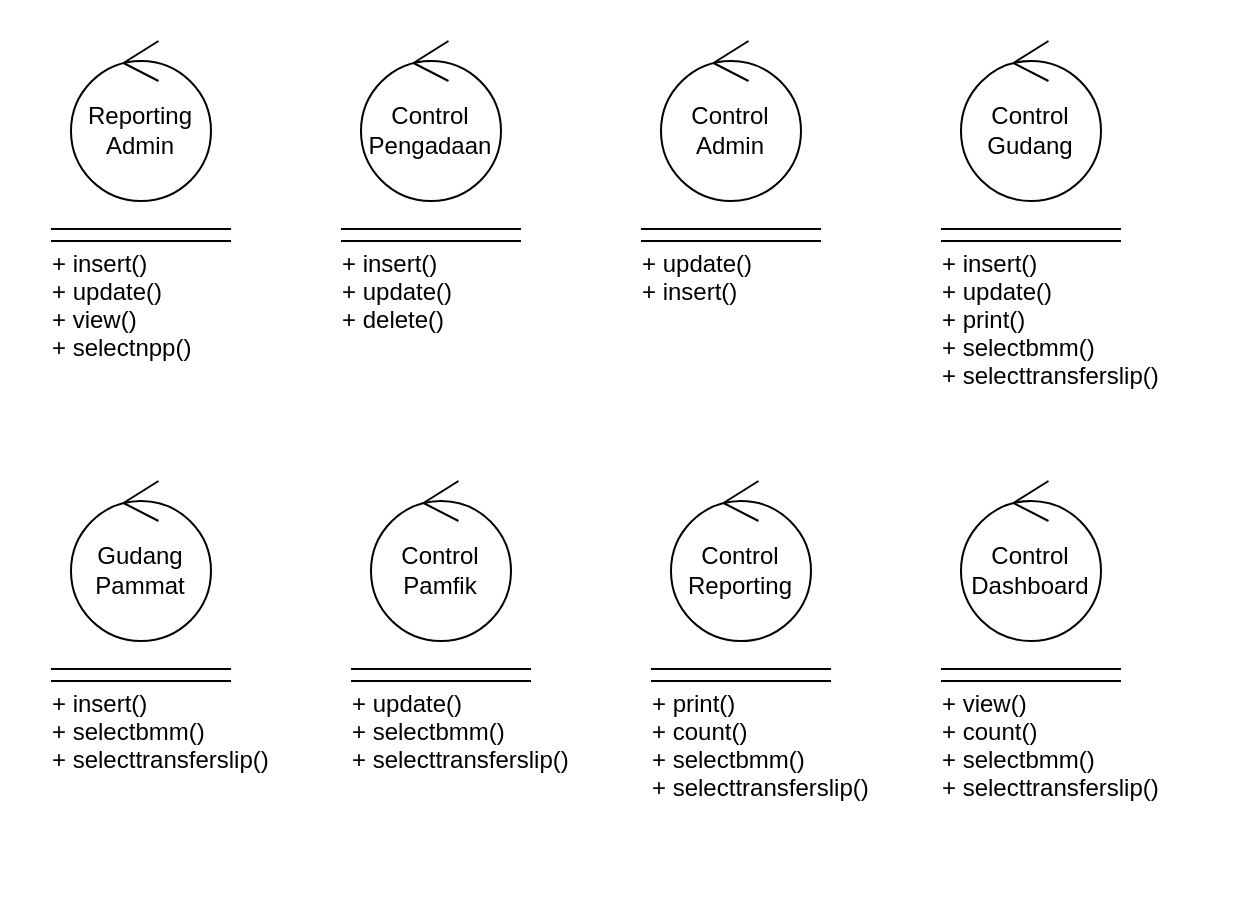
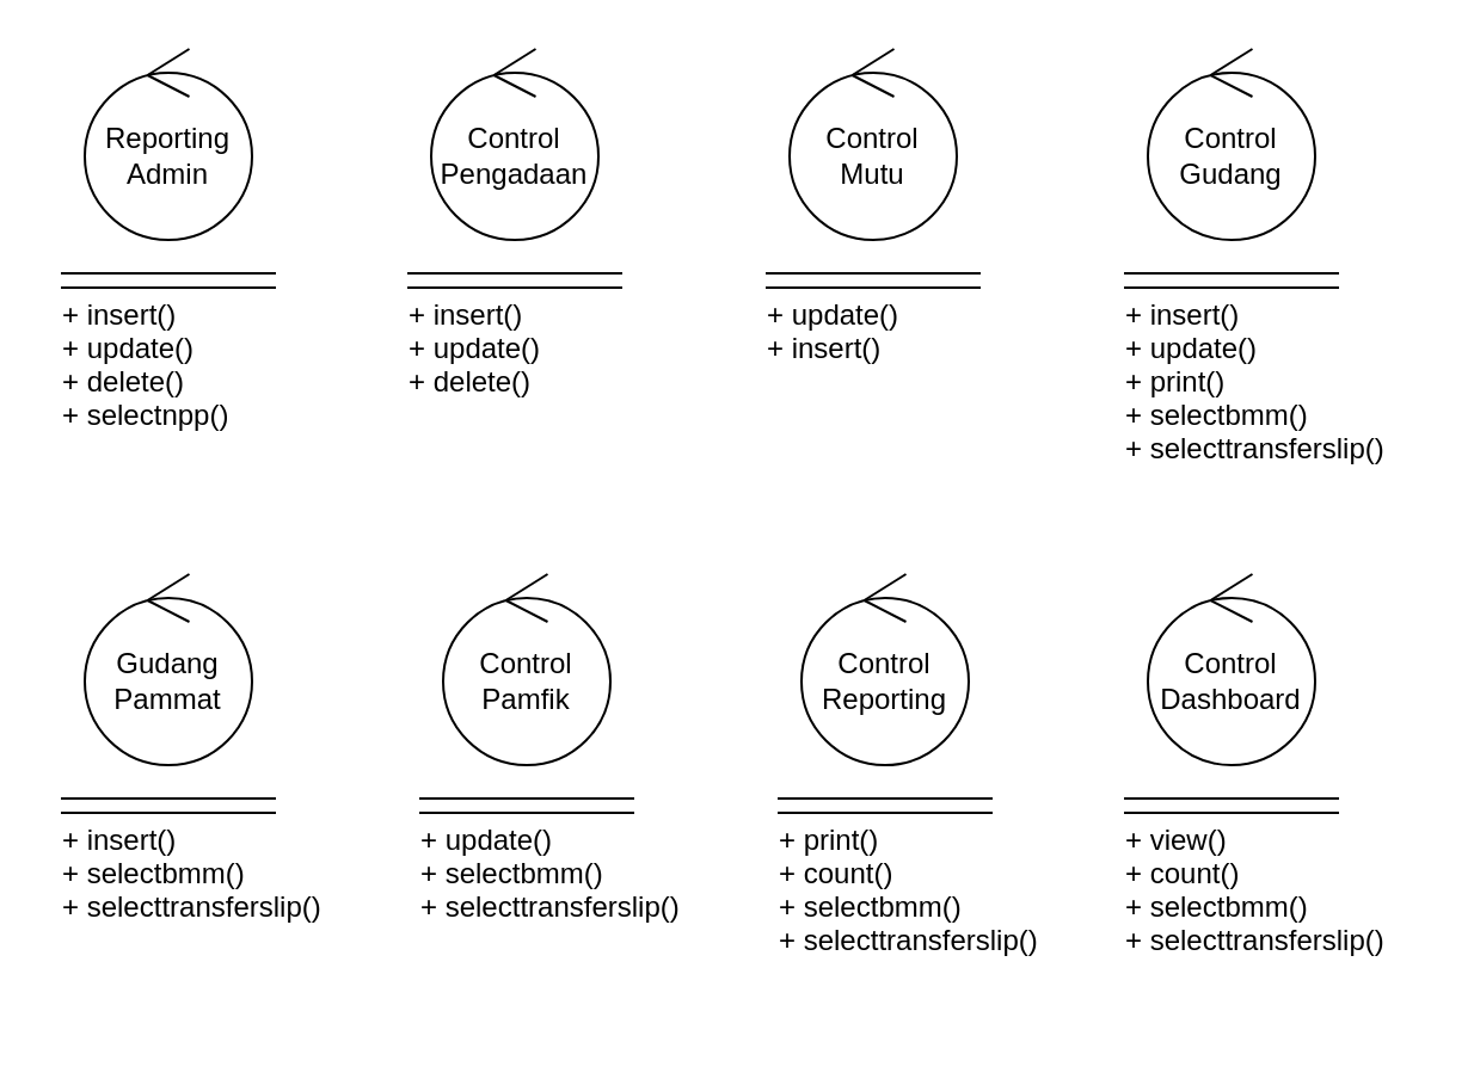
  <mxCell id="0" />
  <mxCell id="1" parent="0" />
  <mxCell id="2" value="Reporting Admin" style="ellipse;shape=umlControl;whiteSpace=wrap;html=1;" vertex="1" parent="1"><mxGeometry x="35" y="20" width="70" height="80" as="geometry" /></mxCell>
  <mxCell id="3" value="" style="line;strokeWidth=1;fillColor=none;align=left;verticalAlign=middle;spacingTop=-1;spacingLeft=3;spacingRight=3;rotatable=0;labelPosition=right;points=[];portConstraint=eastwest;strokeColor=inherit;" vertex="1" parent="1"><mxGeometry x="25" y="110" width="90" height="8" as="geometry" /></mxCell>
  <mxCell id="4" value="" style="line;strokeWidth=1;fillColor=none;align=left;verticalAlign=middle;spacingTop=-1;spacingLeft=3;spacingRight=3;rotatable=0;labelPosition=right;points=[];portConstraint=eastwest;strokeColor=inherit;" vertex="1" parent="1"><mxGeometry x="25" y="80" width="90" height="80" as="geometry" /></mxCell>
- <mxCell id="5" value="+ insert()&#10;+ update()&#10;+ view()&#10;+ selectnpp()" style="text;strokeColor=none;fillColor=none;align=left;verticalAlign=top;spacingLeft=4;spacingRight=4;overflow=hidden;rotatable=0;points=[[0,0.5],[1,0.5]];portConstraint=eastwest;" vertex="1" parent="1"><mxGeometry x="20" y="118" width="100" height="70" as="geometry" /></mxCell>
+ <mxCell id="5" value="+ insert()&#10;+ update()&#10;+ delete()&#10;+ selectnpp()" style="text;strokeColor=none;fillColor=none;align=left;verticalAlign=top;spacingLeft=4;spacingRight=4;overflow=hidden;rotatable=0;points=[[0,0.5],[1,0.5]];portConstraint=eastwest;" vertex="1" parent="1"><mxGeometry x="20" y="118" width="100" height="70" as="geometry" /></mxCell>
  <mxCell id="6" value="Control Pengadaan" style="ellipse;shape=umlControl;whiteSpace=wrap;html=1;" vertex="1" parent="1"><mxGeometry x="180" y="20" width="70" height="80" as="geometry" /></mxCell>
  <mxCell id="7" value="" style="line;strokeWidth=1;fillColor=none;align=left;verticalAlign=middle;spacingTop=-1;spacingLeft=3;spacingRight=3;rotatable=0;labelPosition=right;points=[];portConstraint=eastwest;strokeColor=inherit;" vertex="1" parent="1"><mxGeometry x="170" y="110" width="90" height="8" as="geometry" /></mxCell>
  <mxCell id="8" value="" style="line;strokeWidth=1;fillColor=none;align=left;verticalAlign=middle;spacingTop=-1;spacingLeft=3;spacingRight=3;rotatable=0;labelPosition=right;points=[];portConstraint=eastwest;strokeColor=inherit;" vertex="1" parent="1"><mxGeometry x="170" y="80" width="90" height="80" as="geometry" /></mxCell>
  <mxCell id="9" value="+ insert()&#10;+ update()&#10;+ delete()" style="text;strokeColor=none;fillColor=none;align=left;verticalAlign=top;spacingLeft=4;spacingRight=4;overflow=hidden;rotatable=0;points=[[0,0.5],[1,0.5]];portConstraint=eastwest;" vertex="1" parent="1"><mxGeometry x="165" y="118" width="100" height="70" as="geometry" /></mxCell>
- <mxCell id="10" value="Control Admin" style="ellipse;shape=umlControl;whiteSpace=wrap;html=1;" vertex="1" parent="1"><mxGeometry x="330" y="20" width="70" height="80" as="geometry" /></mxCell>
+ <mxCell id="10" value="Control Mutu" style="ellipse;shape=umlControl;whiteSpace=wrap;html=1;" vertex="1" parent="1"><mxGeometry x="330" y="20" width="70" height="80" as="geometry" /></mxCell>
  <mxCell id="11" value="" style="line;strokeWidth=1;fillColor=none;align=left;verticalAlign=middle;spacingTop=-1;spacingLeft=3;spacingRight=3;rotatable=0;labelPosition=right;points=[];portConstraint=eastwest;strokeColor=inherit;" vertex="1" parent="1"><mxGeometry x="320" y="110" width="90" height="8" as="geometry" /></mxCell>
  <mxCell id="12" value="" style="line;strokeWidth=1;fillColor=none;align=left;verticalAlign=middle;spacingTop=-1;spacingLeft=3;spacingRight=3;rotatable=0;labelPosition=right;points=[];portConstraint=eastwest;strokeColor=inherit;" vertex="1" parent="1"><mxGeometry x="320" y="80" width="90" height="80" as="geometry" /></mxCell>
  <mxCell id="13" value="+ update()&#10;+ insert()" style="text;strokeColor=none;fillColor=none;align=left;verticalAlign=top;spacingLeft=4;spacingRight=4;overflow=hidden;rotatable=0;points=[[0,0.5],[1,0.5]];portConstraint=eastwest;" vertex="1" parent="1"><mxGeometry x="315" y="118" width="100" height="70" as="geometry" /></mxCell>
  <mxCell id="14" value="Control Gudang" style="ellipse;shape=umlControl;whiteSpace=wrap;html=1;" vertex="1" parent="1"><mxGeometry x="480" y="20" width="70" height="80" as="geometry" /></mxCell>
  <mxCell id="15" value="" style="line;strokeWidth=1;fillColor=none;align=left;verticalAlign=middle;spacingTop=-1;spacingLeft=3;spacingRight=3;rotatable=0;labelPosition=right;points=[];portConstraint=eastwest;strokeColor=inherit;" vertex="1" parent="1"><mxGeometry x="470" y="110" width="90" height="8" as="geometry" /></mxCell>
  <mxCell id="16" value="" style="line;strokeWidth=1;fillColor=none;align=left;verticalAlign=middle;spacingTop=-1;spacingLeft=3;spacingRight=3;rotatable=0;labelPosition=right;points=[];portConstraint=eastwest;strokeColor=inherit;" vertex="1" parent="1"><mxGeometry x="470" y="80" width="90" height="80" as="geometry" /></mxCell>
  <mxCell id="17" value="+ insert()&#10;+ update()&#10;+ print()&#10;+ selectbmm()&#10;+ selecttransferslip()" style="text;strokeColor=none;fillColor=none;align=left;verticalAlign=top;spacingLeft=4;spacingRight=4;overflow=hidden;rotatable=0;points=[[0,0.5],[1,0.5]];portConstraint=eastwest;" vertex="1" parent="1"><mxGeometry x="465" y="118" width="130" height="92" as="geometry" /></mxCell>
  <mxCell id="18" value="Gudang Pammat" style="ellipse;shape=umlControl;whiteSpace=wrap;html=1;" vertex="1" parent="1"><mxGeometry x="35" y="240" width="70" height="80" as="geometry" /></mxCell>
  <mxCell id="19" value="" style="line;strokeWidth=1;fillColor=none;align=left;verticalAlign=middle;spacingTop=-1;spacingLeft=3;spacingRight=3;rotatable=0;labelPosition=right;points=[];portConstraint=eastwest;strokeColor=inherit;" vertex="1" parent="1"><mxGeometry x="25" y="330" width="90" height="8" as="geometry" /></mxCell>
  <mxCell id="20" value="" style="line;strokeWidth=1;fillColor=none;align=left;verticalAlign=middle;spacingTop=-1;spacingLeft=3;spacingRight=3;rotatable=0;labelPosition=right;points=[];portConstraint=eastwest;strokeColor=inherit;" vertex="1" parent="1"><mxGeometry x="25" y="300" width="90" height="80" as="geometry" /></mxCell>
  <mxCell id="21" value="+ insert()&#10;+ selectbmm()&#10;+ selecttransferslip()" style="text;strokeColor=none;fillColor=none;align=left;verticalAlign=top;spacingLeft=4;spacingRight=4;overflow=hidden;rotatable=0;points=[[0,0.5],[1,0.5]];portConstraint=eastwest;" vertex="1" parent="1"><mxGeometry x="20" y="338" width="130" height="92" as="geometry" /></mxCell>
  <mxCell id="22" value="Control Pamfik" style="ellipse;shape=umlControl;whiteSpace=wrap;html=1;" vertex="1" parent="1"><mxGeometry x="185" y="240" width="70" height="80" as="geometry" /></mxCell>
  <mxCell id="23" value="" style="line;strokeWidth=1;fillColor=none;align=left;verticalAlign=middle;spacingTop=-1;spacingLeft=3;spacingRight=3;rotatable=0;labelPosition=right;points=[];portConstraint=eastwest;strokeColor=inherit;" vertex="1" parent="1"><mxGeometry x="175" y="330" width="90" height="8" as="geometry" /></mxCell>
  <mxCell id="24" value="" style="line;strokeWidth=1;fillColor=none;align=left;verticalAlign=middle;spacingTop=-1;spacingLeft=3;spacingRight=3;rotatable=0;labelPosition=right;points=[];portConstraint=eastwest;strokeColor=inherit;" vertex="1" parent="1"><mxGeometry x="175" y="300" width="90" height="80" as="geometry" /></mxCell>
  <mxCell id="25" value="+ update()&#10;+ selectbmm()&#10;+ selecttransferslip()" style="text;strokeColor=none;fillColor=none;align=left;verticalAlign=top;spacingLeft=4;spacingRight=4;overflow=hidden;rotatable=0;points=[[0,0.5],[1,0.5]];portConstraint=eastwest;" vertex="1" parent="1"><mxGeometry x="170" y="338" width="130" height="92" as="geometry" /></mxCell>
  <mxCell id="26" value="Control Reporting" style="ellipse;shape=umlControl;whiteSpace=wrap;html=1;" vertex="1" parent="1"><mxGeometry x="335" y="240" width="70" height="80" as="geometry" /></mxCell>
  <mxCell id="27" value="" style="line;strokeWidth=1;fillColor=none;align=left;verticalAlign=middle;spacingTop=-1;spacingLeft=3;spacingRight=3;rotatable=0;labelPosition=right;points=[];portConstraint=eastwest;strokeColor=inherit;" vertex="1" parent="1"><mxGeometry x="325" y="330" width="90" height="8" as="geometry" /></mxCell>
  <mxCell id="28" value="" style="line;strokeWidth=1;fillColor=none;align=left;verticalAlign=middle;spacingTop=-1;spacingLeft=3;spacingRight=3;rotatable=0;labelPosition=right;points=[];portConstraint=eastwest;strokeColor=inherit;" vertex="1" parent="1"><mxGeometry x="325" y="300" width="90" height="80" as="geometry" /></mxCell>
  <mxCell id="29" value="+ print()&#10;+ count()&#10;+ selectbmm()&#10;+ selecttransferslip()" style="text;strokeColor=none;fillColor=none;align=left;verticalAlign=top;spacingLeft=4;spacingRight=4;overflow=hidden;rotatable=0;points=[[0,0.5],[1,0.5]];portConstraint=eastwest;" vertex="1" parent="1"><mxGeometry x="320" y="338" width="130" height="92" as="geometry" /></mxCell>
  <mxCell id="30" value="Control Dashboard" style="ellipse;shape=umlControl;whiteSpace=wrap;html=1;" vertex="1" parent="1"><mxGeometry x="480" y="240" width="70" height="80" as="geometry" /></mxCell>
  <mxCell id="31" value="" style="line;strokeWidth=1;fillColor=none;align=left;verticalAlign=middle;spacingTop=-1;spacingLeft=3;spacingRight=3;rotatable=0;labelPosition=right;points=[];portConstraint=eastwest;strokeColor=inherit;" vertex="1" parent="1"><mxGeometry x="470" y="330" width="90" height="8" as="geometry" /></mxCell>
  <mxCell id="32" value="" style="line;strokeWidth=1;fillColor=none;align=left;verticalAlign=middle;spacingTop=-1;spacingLeft=3;spacingRight=3;rotatable=0;labelPosition=right;points=[];portConstraint=eastwest;strokeColor=inherit;" vertex="1" parent="1"><mxGeometry x="470" y="300" width="90" height="80" as="geometry" /></mxCell>
  <mxCell id="33" value="+ view()&#10;+ count()&#10;+ selectbmm()&#10;+ selecttransferslip()" style="text;strokeColor=none;fillColor=none;align=left;verticalAlign=top;spacingLeft=4;spacingRight=4;overflow=hidden;rotatable=0;points=[[0,0.5],[1,0.5]];portConstraint=eastwest;" vertex="1" parent="1"><mxGeometry x="465" y="338" width="130" height="92" as="geometry" /></mxCell>
